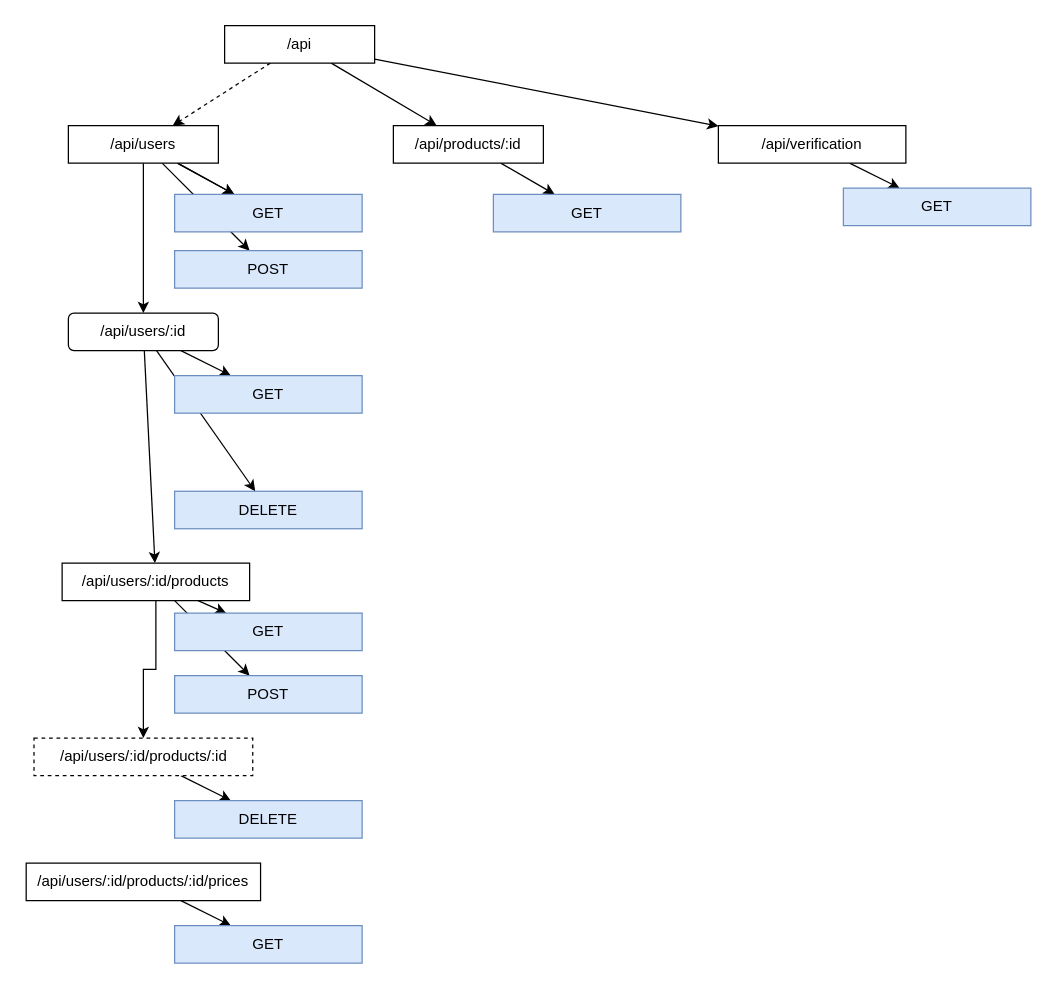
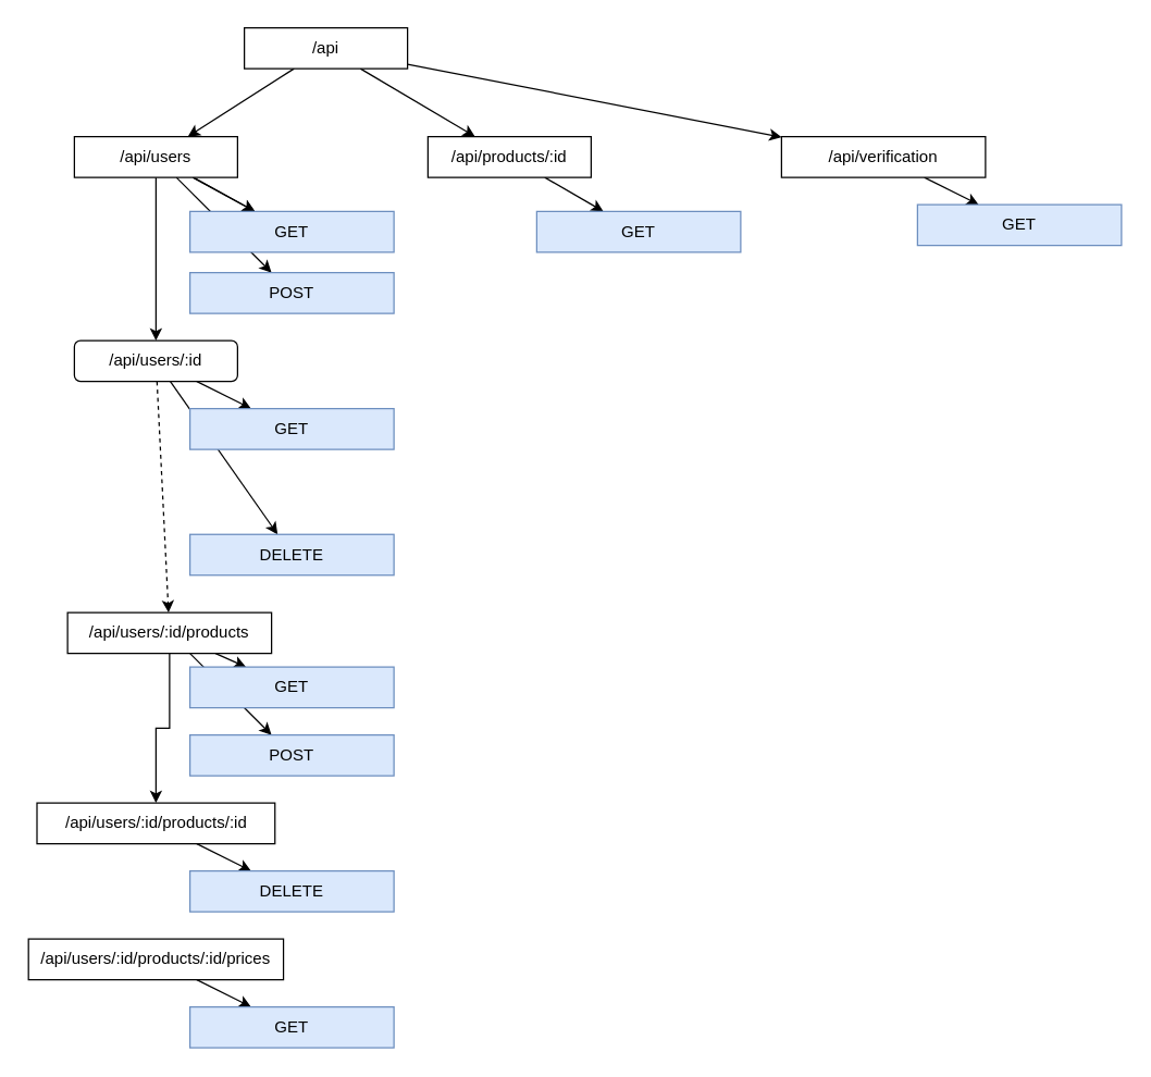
  <mxCell id="0" />
  <mxCell id="1" parent="0" />
- <mxCell id="2" value="" style="rounded=0;orthogonalLoop=1;jettySize=auto;html=1;dashed=1;" parent="1" source="5" target="12" edge="1"><mxGeometry relative="1" as="geometry" /></mxCell>
+ <mxCell id="2" value="" style="rounded=0;orthogonalLoop=1;jettySize=auto;html=1;" parent="1" source="5" target="12" edge="1"><mxGeometry relative="1" as="geometry" /></mxCell>
  <mxCell id="3" value="" style="edgeStyle=none;rounded=0;orthogonalLoop=1;jettySize=auto;html=1;" parent="1" source="5" target="7" edge="1"><mxGeometry relative="1" as="geometry" /></mxCell>
  <mxCell id="4" style="rounded=0;orthogonalLoop=1;jettySize=auto;html=1;" parent="1" source="5" target="35" edge="1"><mxGeometry relative="1" as="geometry" /></mxCell>
  <mxCell id="5" value="/api" style="rounded=0;whiteSpace=wrap;html=1;" parent="1" vertex="1"><mxGeometry x="179" y="20" width="120" height="30" as="geometry" /></mxCell>
  <mxCell id="6" value="" style="edgeStyle=none;rounded=0;orthogonalLoop=1;jettySize=auto;html=1;" parent="1" source="7" target="28" edge="1"><mxGeometry relative="1" as="geometry" /></mxCell>
  <mxCell id="7" value="/api/products/:id" style="rounded=0;whiteSpace=wrap;html=1;" parent="1" vertex="1"><mxGeometry x="314" y="100" width="120" height="30" as="geometry" /></mxCell>
  <mxCell id="8" value="" style="rounded=0;orthogonalLoop=1;jettySize=auto;html=1;" parent="1" source="12" target="16" edge="1"><mxGeometry relative="1" as="geometry" /></mxCell>
  <mxCell id="9" style="edgeStyle=none;rounded=0;orthogonalLoop=1;jettySize=auto;html=1;" parent="1" source="12" target="25" edge="1"><mxGeometry relative="1" as="geometry" /></mxCell>
  <mxCell id="10" value="" style="edgeStyle=none;rounded=0;orthogonalLoop=1;jettySize=auto;html=1;" parent="1" source="12" target="25" edge="1"><mxGeometry relative="1" as="geometry" /></mxCell>
  <mxCell id="11" style="edgeStyle=none;rounded=0;orthogonalLoop=1;jettySize=auto;html=1;" parent="1" source="12" target="26" edge="1"><mxGeometry relative="1" as="geometry" /></mxCell>
  <mxCell id="12" value="/api/users" style="rounded=0;whiteSpace=wrap;html=1;" parent="1" vertex="1"><mxGeometry x="54" y="100" width="120" height="30" as="geometry" /></mxCell>
- <mxCell id="13" value="" style="rounded=0;orthogonalLoop=1;jettySize=auto;html=1;" parent="1" source="16" target="20" edge="1"><mxGeometry relative="1" as="geometry" /></mxCell>
+ <mxCell id="13" value="" style="rounded=0;orthogonalLoop=1;jettySize=auto;html=1;dashed=1;" parent="1" source="16" target="20" edge="1"><mxGeometry relative="1" as="geometry" /></mxCell>
  <mxCell id="14" value="" style="edgeStyle=none;rounded=0;orthogonalLoop=1;jettySize=auto;html=1;" parent="1" source="16" target="27" edge="1"><mxGeometry relative="1" as="geometry" /></mxCell>
  <mxCell id="15" style="rounded=0;orthogonalLoop=1;jettySize=auto;html=1;" parent="1" source="16" target="30" edge="1"><mxGeometry relative="1" as="geometry" /></mxCell>
  <mxCell id="16" value="/api/users/:id" style="whiteSpace=wrap;html=1;rounded=1;" parent="1" vertex="1"><mxGeometry x="54" y="250" width="120" height="30" as="geometry" /></mxCell>
  <mxCell id="17" value="" style="rounded=0;orthogonalLoop=1;jettySize=auto;html=1;" parent="1" source="20" target="23" edge="1"><mxGeometry relative="1" as="geometry" /></mxCell>
  <mxCell id="18" style="rounded=0;orthogonalLoop=1;jettySize=auto;html=1;" parent="1" source="20" target="24" edge="1"><mxGeometry relative="1" as="geometry" /></mxCell>
  <mxCell id="19" value="" style="edgeStyle=orthogonalEdgeStyle;rounded=0;orthogonalLoop=1;jettySize=auto;html=1;" parent="1" source="20" target="22" edge="1"><mxGeometry relative="1" as="geometry" /></mxCell>
  <mxCell id="20" value="/api/users/:id/products" style="rounded=0;whiteSpace=wrap;html=1;" parent="1" vertex="1"><mxGeometry x="49" y="450" width="150" height="30" as="geometry" /></mxCell>
  <mxCell id="21" style="rounded=0;orthogonalLoop=1;jettySize=auto;html=1;" parent="1" source="22" target="29" edge="1"><mxGeometry relative="1" as="geometry" /></mxCell>
- <mxCell id="22" value="/api/users/:id/products/:id" style="rounded=0;whiteSpace=wrap;html=1;dashed=1;" parent="1" vertex="1"><mxGeometry x="26.5" y="590" width="175" height="30" as="geometry" /></mxCell>
+ <mxCell id="22" value="/api/users/:id/products/:id" style="rounded=0;whiteSpace=wrap;html=1;" parent="1" vertex="1"><mxGeometry x="26.5" y="590" width="175" height="30" as="geometry" /></mxCell>
  <mxCell id="23" value="GET" style="rounded=0;whiteSpace=wrap;html=1;fillColor=#dae8fc;strokeColor=#6c8ebf;" parent="1" vertex="1"><mxGeometry x="139" y="490" width="150" height="30" as="geometry" /></mxCell>
  <mxCell id="24" value="POST" style="rounded=0;whiteSpace=wrap;html=1;fillColor=#dae8fc;strokeColor=#6c8ebf;" parent="1" vertex="1"><mxGeometry x="139" y="540" width="150" height="30" as="geometry" /></mxCell>
  <mxCell id="25" value="GET" style="rounded=0;whiteSpace=wrap;html=1;fillColor=#dae8fc;strokeColor=#6c8ebf;" parent="1" vertex="1"><mxGeometry x="139" y="155" width="150" height="30" as="geometry" /></mxCell>
  <mxCell id="26" value="POST" style="rounded=0;whiteSpace=wrap;html=1;fillColor=#dae8fc;strokeColor=#6c8ebf;" parent="1" vertex="1"><mxGeometry x="139" y="200" width="150" height="30" as="geometry" /></mxCell>
  <mxCell id="27" value="GET" style="rounded=0;whiteSpace=wrap;html=1;fillColor=#dae8fc;strokeColor=#6c8ebf;" parent="1" vertex="1"><mxGeometry x="139" y="300" width="150" height="30" as="geometry" /></mxCell>
  <mxCell id="28" value="GET" style="rounded=0;whiteSpace=wrap;html=1;fillColor=#dae8fc;strokeColor=#6c8ebf;" parent="1" vertex="1"><mxGeometry x="394" y="155" width="150" height="30" as="geometry" /></mxCell>
  <mxCell id="29" value="DELETE" style="rounded=0;whiteSpace=wrap;html=1;fillColor=#dae8fc;strokeColor=#6c8ebf;" parent="1" vertex="1"><mxGeometry x="139" y="640" width="150" height="30" as="geometry" /></mxCell>
  <mxCell id="30" value="DELETE" style="rounded=0;whiteSpace=wrap;html=1;fillColor=#dae8fc;strokeColor=#6c8ebf;" parent="1" vertex="1"><mxGeometry x="139" y="392.5" width="150" height="30" as="geometry" /></mxCell>
  <mxCell id="31" style="rounded=0;orthogonalLoop=1;jettySize=auto;html=1;" parent="1" source="32" target="33" edge="1"><mxGeometry relative="1" as="geometry" /></mxCell>
  <mxCell id="32" value="/api/users/:id/products/:id/prices" style="rounded=0;whiteSpace=wrap;html=1;" parent="1" vertex="1"><mxGeometry x="20.25" y="690" width="187.5" height="30" as="geometry" /></mxCell>
  <mxCell id="33" value="GET" style="rounded=0;whiteSpace=wrap;html=1;fillColor=#dae8fc;strokeColor=#6c8ebf;" parent="1" vertex="1"><mxGeometry x="139" y="740" width="150" height="30" as="geometry" /></mxCell>
  <mxCell id="34" style="rounded=0;orthogonalLoop=1;jettySize=auto;html=1;" parent="1" source="35" target="36" edge="1"><mxGeometry relative="1" as="geometry" /></mxCell>
  <mxCell id="35" value="/api/verification" style="rounded=0;whiteSpace=wrap;html=1;" parent="1" vertex="1"><mxGeometry x="574" y="100" width="150" height="30" as="geometry" /></mxCell>
  <mxCell id="36" value="GET" style="rounded=0;whiteSpace=wrap;html=1;fillColor=#dae8fc;strokeColor=#6c8ebf;" parent="1" vertex="1"><mxGeometry x="674" y="150" width="150" height="30" as="geometry" /></mxCell>
